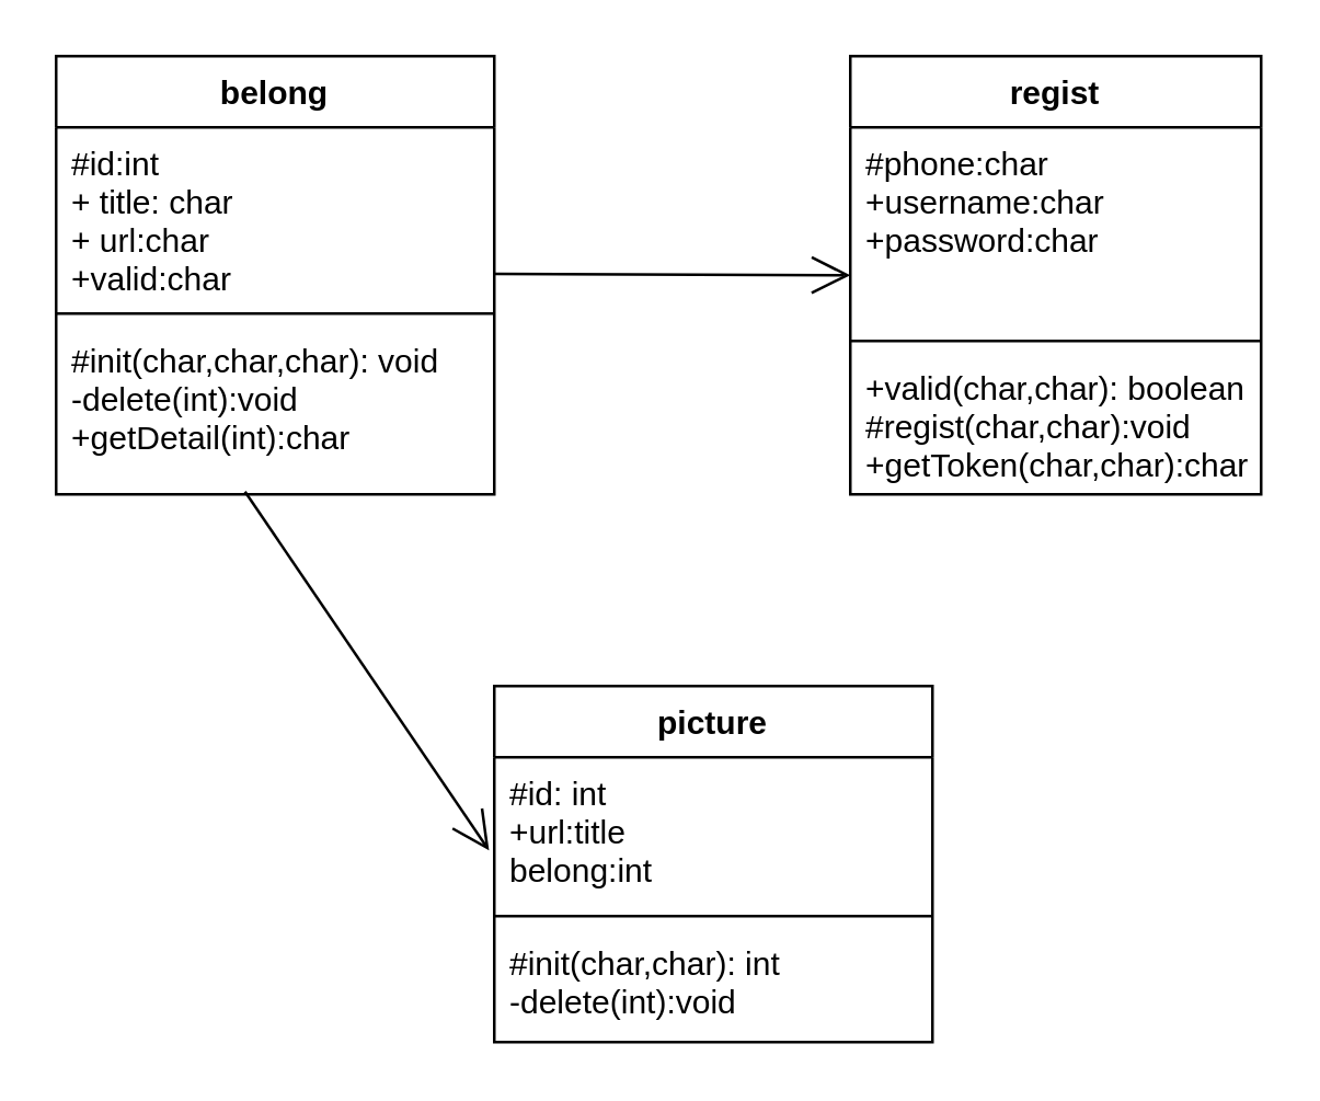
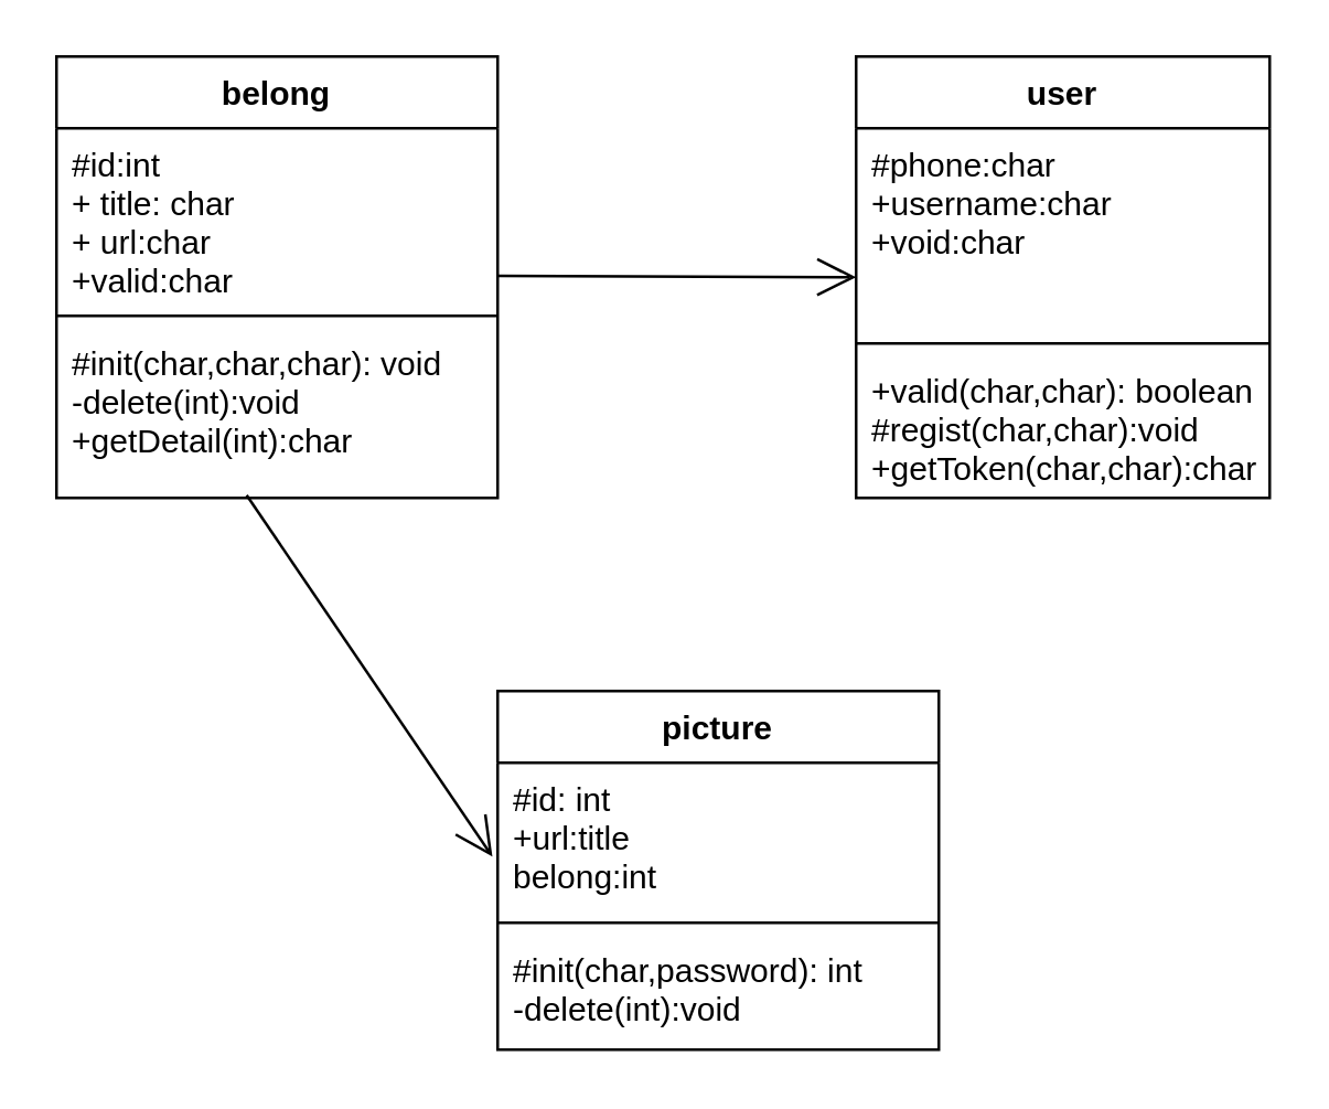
  <mxCell id="0" />
  <mxCell id="1" parent="0" />
  <mxCell id="2" value="belong" style="swimlane;fontStyle=1;align=center;verticalAlign=top;childLayout=stackLayout;horizontal=1;startSize=26;horizontalStack=0;resizeParent=1;resizeParentMax=0;resizeLast=0;collapsible=1;marginBottom=0;" vertex="1" parent="1"><mxGeometry x="20" y="20" width="160" height="160" as="geometry"><mxRectangle x="30" y="10" width="60" height="26" as="alternateBounds" /></mxGeometry></mxCell>
  <mxCell id="3" value="#id:int&#10;+ title: char&#10;+ url:char&#10;+valid:char&#10;" style="text;strokeColor=none;fillColor=none;align=left;verticalAlign=top;spacingLeft=4;spacingRight=4;overflow=hidden;rotatable=0;points=[[0,0.5],[1,0.5]];portConstraint=eastwest;" vertex="1" parent="2"><mxGeometry y="26" width="160" height="64" as="geometry" /></mxCell>
  <mxCell id="4" value="" style="line;strokeWidth=1;fillColor=none;align=left;verticalAlign=middle;spacingTop=-1;spacingLeft=3;spacingRight=3;rotatable=0;labelPosition=right;points=[];portConstraint=eastwest;" vertex="1" parent="2"><mxGeometry y="90" width="160" height="8" as="geometry" /></mxCell>
  <mxCell id="5" value="#init(char,char,char): void&#10;-delete(int):void&#10;+getDetail(int):char" style="text;strokeColor=none;fillColor=none;align=left;verticalAlign=top;spacingLeft=4;spacingRight=4;overflow=hidden;rotatable=0;points=[[0,0.5],[1,0.5]];portConstraint=eastwest;" vertex="1" parent="2"><mxGeometry y="98" width="160" height="62" as="geometry" /></mxCell>
- <mxCell id="6" value="regist" style="swimlane;fontStyle=1;align=center;verticalAlign=top;childLayout=stackLayout;horizontal=1;startSize=26;horizontalStack=0;resizeParent=1;resizeParentMax=0;resizeLast=0;collapsible=1;marginBottom=0;" vertex="1" parent="1"><mxGeometry x="310" y="20" width="150" height="160" as="geometry" /></mxCell>
- <mxCell id="7" value="#phone:char&#10;+username:char&#10;+password:char" style="text;strokeColor=none;fillColor=none;align=left;verticalAlign=top;spacingLeft=4;spacingRight=4;overflow=hidden;rotatable=0;points=[[0,0.5],[1,0.5]];portConstraint=eastwest;" vertex="1" parent="6"><mxGeometry y="26" width="150" height="74" as="geometry" /></mxCell>
+ <mxCell id="6" value="user" style="swimlane;fontStyle=1;align=center;verticalAlign=top;childLayout=stackLayout;horizontal=1;startSize=26;horizontalStack=0;resizeParent=1;resizeParentMax=0;resizeLast=0;collapsible=1;marginBottom=0;" vertex="1" parent="1"><mxGeometry x="310" y="20" width="150" height="160" as="geometry" /></mxCell>
+ <mxCell id="7" value="#phone:char&#10;+username:char&#10;+void:char" style="text;strokeColor=none;fillColor=none;align=left;verticalAlign=top;spacingLeft=4;spacingRight=4;overflow=hidden;rotatable=0;points=[[0,0.5],[1,0.5]];portConstraint=eastwest;" vertex="1" parent="6"><mxGeometry y="26" width="150" height="74" as="geometry" /></mxCell>
  <mxCell id="8" value="" style="endArrow=open;endFill=1;endSize=12;html=1;" edge="1" parent="6"><mxGeometry width="160" relative="1" as="geometry"><mxPoint x="-130" y="79.5" as="sourcePoint" /><mxPoint y="80" as="targetPoint" /></mxGeometry></mxCell>
  <mxCell id="9" value="" style="line;strokeWidth=1;fillColor=none;align=left;verticalAlign=middle;spacingTop=-1;spacingLeft=3;spacingRight=3;rotatable=0;labelPosition=right;points=[];portConstraint=eastwest;" vertex="1" parent="6"><mxGeometry y="100" width="150" height="8" as="geometry" /></mxCell>
  <mxCell id="10" value="+valid(char,char): boolean&#10;#regist(char,char):void&#10;+getToken(char,char):char" style="text;strokeColor=none;fillColor=none;align=left;verticalAlign=top;spacingLeft=4;spacingRight=4;overflow=hidden;rotatable=0;points=[[0,0.5],[1,0.5]];portConstraint=eastwest;" vertex="1" parent="6"><mxGeometry y="108" width="150" height="52" as="geometry" /></mxCell>
  <mxCell id="11" value="picture" style="swimlane;fontStyle=1;align=center;verticalAlign=top;childLayout=stackLayout;horizontal=1;startSize=26;horizontalStack=0;resizeParent=1;resizeParentMax=0;resizeLast=0;collapsible=1;marginBottom=0;" vertex="1" parent="1"><mxGeometry x="180" y="250" width="160" height="130" as="geometry" /></mxCell>
  <mxCell id="12" value="#id: int&#10;+url:title&#10;belong:int" style="text;strokeColor=none;fillColor=none;align=left;verticalAlign=top;spacingLeft=4;spacingRight=4;overflow=hidden;rotatable=0;points=[[0,0.5],[1,0.5]];portConstraint=eastwest;" vertex="1" parent="11"><mxGeometry y="26" width="160" height="54" as="geometry" /></mxCell>
  <mxCell id="13" value="" style="line;strokeWidth=1;fillColor=none;align=left;verticalAlign=middle;spacingTop=-1;spacingLeft=3;spacingRight=3;rotatable=0;labelPosition=right;points=[];portConstraint=eastwest;" vertex="1" parent="11"><mxGeometry y="80" width="160" height="8" as="geometry" /></mxCell>
- <mxCell id="14" value="#init(char,char): int&#10;-delete(int):void" style="text;strokeColor=none;fillColor=none;align=left;verticalAlign=top;spacingLeft=4;spacingRight=4;overflow=hidden;rotatable=0;points=[[0,0.5],[1,0.5]];portConstraint=eastwest;" vertex="1" parent="11"><mxGeometry y="88" width="160" height="42" as="geometry" /></mxCell>
+ <mxCell id="14" value="#init(char,password): int&#10;-delete(int):void" style="text;strokeColor=none;fillColor=none;align=left;verticalAlign=top;spacingLeft=4;spacingRight=4;overflow=hidden;rotatable=0;points=[[0,0.5],[1,0.5]];portConstraint=eastwest;" vertex="1" parent="11"><mxGeometry y="88" width="160" height="42" as="geometry" /></mxCell>
  <mxCell id="15" value="" style="endArrow=open;endFill=1;endSize=12;html=1;entryX=-0.012;entryY=0.63;entryDx=0;entryDy=0;entryPerimeter=0;exitX=0.431;exitY=0.984;exitDx=0;exitDy=0;exitPerimeter=0;" edge="1" parent="1" source="5" target="12"><mxGeometry width="160" relative="1" as="geometry"><mxPoint x="70" y="230" as="sourcePoint" /><mxPoint x="230" y="230" as="targetPoint" /></mxGeometry></mxCell>
